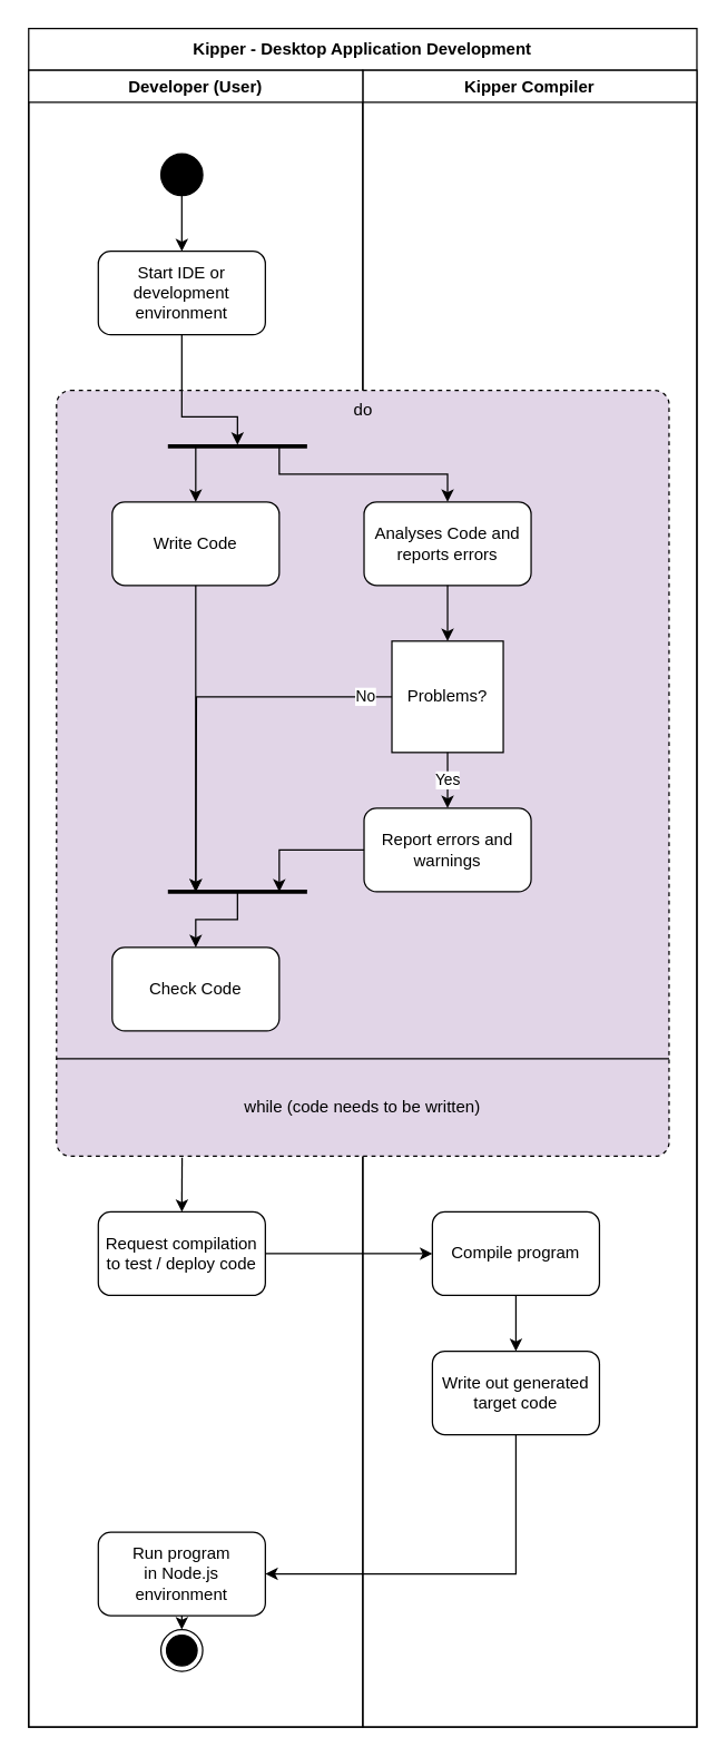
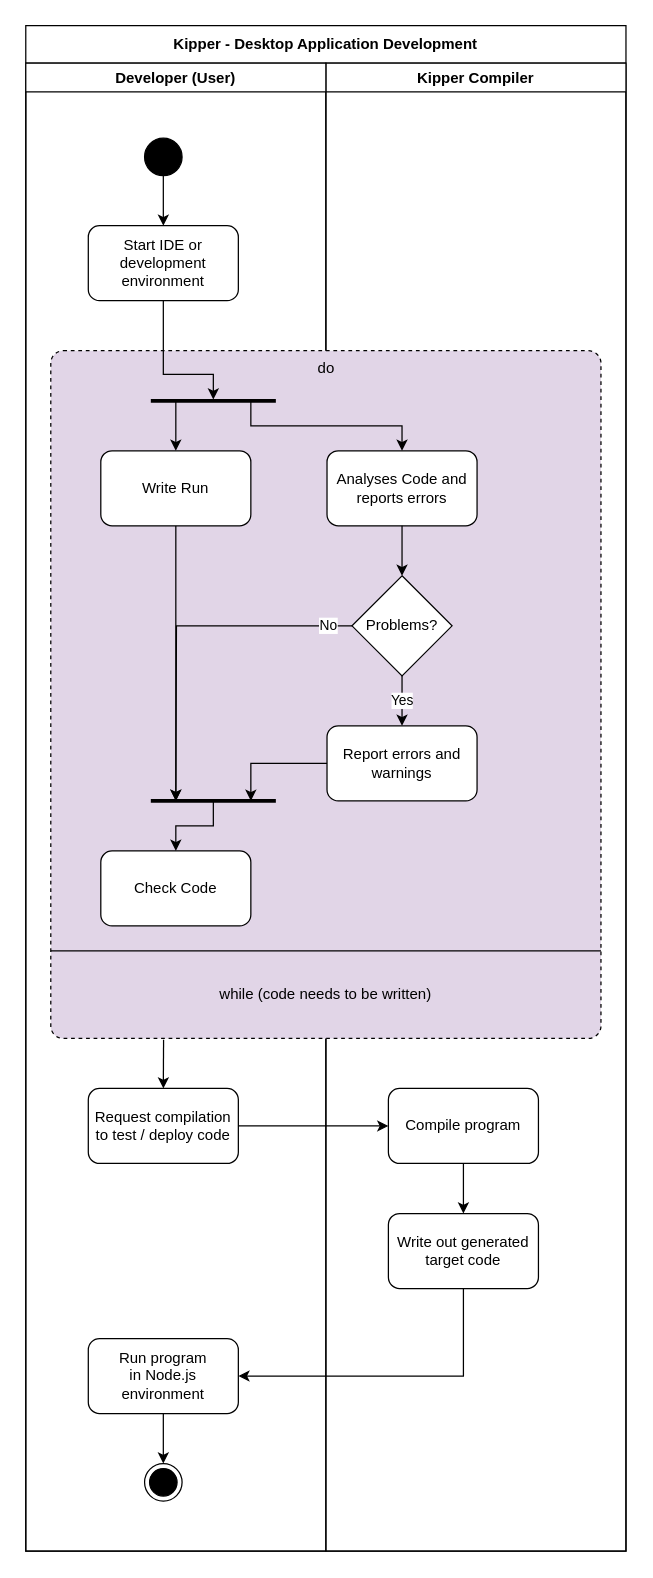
  <mxCell id="0" />
  <mxCell id="1" parent="0" />
  <mxCell id="2" value="Kipper - Desktop Application Development" style="swimlane;whiteSpace=wrap;html=1;startSize=30;" parent="1" vertex="1"><mxGeometry x="20" y="20" width="480" height="1220" as="geometry" /></mxCell>
  <mxCell id="3" value="Kipper Compiler" style="swimlane;whiteSpace=wrap;html=1;" parent="2" vertex="1"><mxGeometry x="240" y="30" width="240" height="1190" as="geometry" /></mxCell>
  <mxCell id="4" value="Developer (User)" style="swimlane;whiteSpace=wrap;html=1;startSize=23;" parent="2" vertex="1"><mxGeometry y="30" width="240" height="1190" as="geometry" /></mxCell>
  <mxCell id="5" value="" style="ellipse;fillColor=strokeColor;" parent="4" vertex="1"><mxGeometry x="95" y="60" width="30" height="30" as="geometry" /></mxCell>
  <mxCell id="6" style="edgeStyle=orthogonalEdgeStyle;rounded=0;orthogonalLoop=1;jettySize=auto;html=1;exitX=0.5;exitY=1;exitDx=0;exitDy=0;entryX=0.5;entryY=0;entryDx=0;entryDy=0;" parent="4" source="5" edge="1"><mxGeometry relative="1" as="geometry"><mxPoint x="110" y="180" as="sourcePoint" /><mxPoint x="110" y="130" as="targetPoint" /></mxGeometry></mxCell>
  <mxCell id="7" value="" style="ellipse;html=1;shape=endState;fillColor=strokeColor;" parent="4" vertex="1"><mxGeometry x="95" y="1120" width="30" height="30" as="geometry" /></mxCell>
  <mxCell id="8" value="Start IDE or development&lt;br&gt;environment" style="rounded=1;whiteSpace=wrap;html=1;" parent="4" vertex="1"><mxGeometry x="50" y="130" width="120" height="60" as="geometry" /></mxCell>
  <mxCell id="9" style="edgeStyle=orthogonalEdgeStyle;rounded=0;orthogonalLoop=1;jettySize=auto;html=1;exitX=0.5;exitY=1;exitDx=0;exitDy=0;entryX=0.5;entryY=0;entryDx=0;entryDy=0;strokeWidth=1;endArrow=classic;endFill=1;" parent="4" source="10" target="7" edge="1"><mxGeometry relative="1" as="geometry" /></mxCell>
- <mxCell id="10" value="Run program &lt;br&gt;in Node.js environment" style="rounded=1;whiteSpace=wrap;html=1;" parent="4" vertex="1"><mxGeometry x="50" y="1050" width="120" height="60" as="geometry" /></mxCell>
+ <mxCell id="10" value="Run program &lt;br&gt;in Node.js environment" style="rounded=1;whiteSpace=wrap;html=1;" parent="4" vertex="1"><mxGeometry x="50" y="1020" width="120" height="60" as="geometry" /></mxCell>
  <mxCell id="11" style="edgeStyle=orthogonalEdgeStyle;rounded=0;orthogonalLoop=1;jettySize=auto;html=1;exitX=0.5;exitY=1;exitDx=0;exitDy=0;entryX=0.5;entryY=0;entryDx=0;entryDy=0;" parent="4" source="12" target="14" edge="1"><mxGeometry relative="1" as="geometry" /></mxCell>
  <mxCell id="12" value="Compile program" style="rounded=1;whiteSpace=wrap;html=1;" parent="4" vertex="1"><mxGeometry x="290" y="820" width="120" height="60" as="geometry" /></mxCell>
  <mxCell id="13" style="edgeStyle=orthogonalEdgeStyle;rounded=0;orthogonalLoop=1;jettySize=auto;html=1;exitX=0.5;exitY=1;exitDx=0;exitDy=0;entryX=1;entryY=0.5;entryDx=0;entryDy=0;" parent="4" source="14" target="10" edge="1"><mxGeometry relative="1" as="geometry" /></mxCell>
  <mxCell id="14" value="Write out generated&lt;br&gt;target code" style="rounded=1;whiteSpace=wrap;html=1;" parent="4" vertex="1"><mxGeometry x="290" y="920" width="120" height="60" as="geometry" /></mxCell>
  <mxCell id="15" value="Request compilation&lt;br style=&quot;border-color: var(--border-color);&quot;&gt;to test / deploy code" style="rounded=1;whiteSpace=wrap;html=1;" parent="4" vertex="1"><mxGeometry x="50" y="820" width="120" height="60" as="geometry" /></mxCell>
  <mxCell id="16" style="edgeStyle=orthogonalEdgeStyle;rounded=0;orthogonalLoop=1;jettySize=auto;html=1;exitX=1;exitY=0.5;exitDx=0;exitDy=0;entryX=0;entryY=0.5;entryDx=0;entryDy=0;strokeWidth=1;endArrow=classic;endFill=1;" parent="4" source="15" target="12" edge="1"><mxGeometry relative="1" as="geometry" /></mxCell>
  <mxCell id="17" value="do" style="html=1;align=center;verticalAlign=top;rounded=1;absoluteArcSize=1;arcSize=20;dashed=1;fillColor=#e1d5e7;" vertex="1" parent="1"><mxGeometry x="40" y="280" width="440" height="550" as="geometry" /></mxCell>
  <mxCell id="18" style="edgeStyle=orthogonalEdgeStyle;rounded=0;orthogonalLoop=1;jettySize=auto;html=1;exitX=0.205;exitY=1.014;exitDx=0;exitDy=0;entryX=0.5;entryY=0;entryDx=0;entryDy=0;exitPerimeter=0;" edge="1" parent="1" source="19" target="15"><mxGeometry relative="1" as="geometry"><Array as="points" /></mxGeometry></mxCell>
  <mxCell id="19" value="while (code needs to be written)" style="text;html=1;strokeColor=none;fillColor=none;align=center;verticalAlign=middle;whiteSpace=wrap;rounded=0;" vertex="1" parent="1"><mxGeometry x="40" y="760" width="440" height="70" as="geometry" /></mxCell>
  <mxCell id="20" value="" style="html=1;rounded=0;strokeWidth=3;endArrow=none;endFill=0;" edge="1" parent="1"><mxGeometry width="100" relative="1" as="geometry"><mxPoint x="120" y="320" as="sourcePoint" /><mxPoint x="220" y="320" as="targetPoint" /><Array as="points"><mxPoint x="180" y="320" /></Array></mxGeometry></mxCell>
  <mxCell id="21" style="edgeStyle=orthogonalEdgeStyle;rounded=0;orthogonalLoop=1;jettySize=auto;html=1;exitX=0.5;exitY=1;exitDx=0;exitDy=0;strokeWidth=1;endArrow=classic;endFill=1;" edge="1" parent="1" source="22"><mxGeometry relative="1" as="geometry"><mxPoint x="140" y="640" as="targetPoint" /></mxGeometry></mxCell>
- <mxCell id="22" value="Write Code" style="rounded=1;whiteSpace=wrap;html=1;" vertex="1" parent="1"><mxGeometry y="360" width="120" height="60" as="geometry" x="80" /></mxCell>
+ <mxCell id="22" value="Write Run" style="rounded=1;whiteSpace=wrap;html=1;" vertex="1" parent="1"><mxGeometry y="360" width="120" height="60" as="geometry" x="80" /></mxCell>
  <mxCell id="23" value="Check Code" style="rounded=1;whiteSpace=wrap;html=1;" vertex="1" parent="1"><mxGeometry y="680" width="120" height="60" as="geometry" x="80" /></mxCell>
  <mxCell id="24" value="" style="endArrow=none;html=1;rounded=0;entryX=1;entryY=0;entryDx=0;entryDy=0;exitX=0;exitY=0;exitDx=0;exitDy=0;" edge="1" parent="1" source="19" target="19"><mxGeometry width="50" height="50" relative="1" as="geometry"><mxPoint x="100" y="180" as="sourcePoint" /><mxPoint x="300" y="100" as="targetPoint" /></mxGeometry></mxCell>
  <mxCell id="25" value="" style="html=1;rounded=0;strokeWidth=3;endArrow=none;endFill=0;" edge="1" parent="1"><mxGeometry x="1" y="-45" width="100" relative="1" as="geometry"><mxPoint x="120" y="640" as="sourcePoint" /><mxPoint x="220" y="640" as="targetPoint" /><Array as="points"><mxPoint x="180" y="640" /></Array><mxPoint x="40" y="-25" as="offset" /></mxGeometry></mxCell>
  <mxCell id="26" style="edgeStyle=orthogonalEdgeStyle;rounded=0;orthogonalLoop=1;jettySize=auto;html=1;entryX=0.5;entryY=0;entryDx=0;entryDy=0;" edge="1" parent="1" target="23"><mxGeometry x="-0.714" y="-10" relative="1" as="geometry"><mxPoint x="230" y="100" as="targetPoint" /><mxPoint x="170" y="640" as="sourcePoint" /><Array as="points"><mxPoint x="170" y="660" /><mxPoint x="140" y="660" /></Array><mxPoint as="offset" /></mxGeometry></mxCell>
  <mxCell id="27" value="Analyses Code and reports errors" style="rounded=1;whiteSpace=wrap;html=1;" vertex="1" parent="1"><mxGeometry x="260.91" y="360" width="120" height="60" as="geometry" /></mxCell>
- <mxCell id="28" value="Problems?" style="whiteSpace=wrap;html=1;rounded=0;" vertex="1" parent="1"><mxGeometry x="280.91" y="460" width="80" height="80" as="geometry" /></mxCell>
+ <mxCell id="28" value="Problems?" style="rhombus;whiteSpace=wrap;html=1;" vertex="1" parent="1"><mxGeometry x="280.91" y="460" width="80" height="80" as="geometry" /></mxCell>
  <mxCell id="29" style="edgeStyle=orthogonalEdgeStyle;rounded=0;orthogonalLoop=1;jettySize=auto;html=1;exitX=0.5;exitY=1;exitDx=0;exitDy=0;entryX=0.5;entryY=0;entryDx=0;entryDy=0;strokeWidth=1;endArrow=classic;endFill=1;" edge="1" parent="1" source="27" target="28"><mxGeometry relative="1" as="geometry" /></mxCell>
  <mxCell id="30" value="Report errors and warnings" style="rounded=1;whiteSpace=wrap;html=1;" vertex="1" parent="1"><mxGeometry x="260.91" y="580" width="120" height="60" as="geometry" /></mxCell>
  <mxCell id="31" value="Yes" style="edgeStyle=orthogonalEdgeStyle;rounded=0;orthogonalLoop=1;jettySize=auto;html=1;entryX=0.5;entryY=0;entryDx=0;entryDy=0;strokeWidth=1;endArrow=classic;endFill=1;" edge="1" parent="1" source="28" target="30"><mxGeometry relative="1" as="geometry"><Array as="points" /><mxPoint as="offset" /></mxGeometry></mxCell>
  <mxCell id="32" style="edgeStyle=orthogonalEdgeStyle;rounded=0;orthogonalLoop=1;jettySize=auto;html=1;strokeWidth=1;endArrow=classic;endFill=1;exitX=0;exitY=0.5;exitDx=0;exitDy=0;" edge="1" parent="1" source="30"><mxGeometry relative="1" as="geometry"><mxPoint x="380" y="100" as="sourcePoint" /><mxPoint x="200" y="640" as="targetPoint" /><Array as="points"><mxPoint x="200" y="610" /></Array></mxGeometry></mxCell>
  <mxCell id="33" value="" style="endArrow=classic;html=1;rounded=0;strokeWidth=1;entryX=0.5;entryY=0;entryDx=0;entryDy=0;edgeStyle=orthogonalEdgeStyle;" edge="1" parent="1" target="22"><mxGeometry width="50" height="50" relative="1" as="geometry"><mxPoint x="140" y="320" as="sourcePoint" /><mxPoint x="210" y="310" as="targetPoint" /><Array as="points"><mxPoint x="140" y="330" /><mxPoint x="140" y="330" /></Array></mxGeometry></mxCell>
  <mxCell id="34" value="" style="endArrow=classic;html=1;rounded=0;strokeWidth=1;edgeStyle=orthogonalEdgeStyle;entryX=0.5;entryY=0;entryDx=0;entryDy=0;" edge="1" parent="1" target="27"><mxGeometry width="50" height="50" relative="1" as="geometry"><mxPoint x="200" y="320" as="sourcePoint" /><mxPoint x="380" y="360" as="targetPoint" /><Array as="points"><mxPoint x="200" y="340" /><mxPoint x="321" y="340" /></Array></mxGeometry></mxCell>
  <mxCell id="35" style="edgeStyle=orthogonalEdgeStyle;rounded=0;orthogonalLoop=1;jettySize=auto;html=1;strokeWidth=1;endArrow=classic;endFill=1;" edge="1" parent="1" source="28"><mxGeometry relative="1" as="geometry"><mxPoint x="340" y="500" as="sourcePoint" /><mxPoint x="140" y="640" as="targetPoint" /></mxGeometry></mxCell>
  <mxCell id="36" value="No" style="edgeLabel;html=1;align=center;verticalAlign=middle;resizable=0;points=[];" vertex="1" connectable="0" parent="35"><mxGeometry x="-0.863" y="-1" relative="1" as="geometry"><mxPoint as="offset" /></mxGeometry></mxCell>
  <mxCell id="37" style="edgeStyle=orthogonalEdgeStyle;rounded=0;orthogonalLoop=1;jettySize=auto;html=1;exitX=0.5;exitY=1;exitDx=0;exitDy=0;" edge="1" parent="1" source="8"><mxGeometry relative="1" as="geometry"><mxPoint x="170" y="319" as="targetPoint" /><mxPoint x="130" y="240" as="sourcePoint" /><Array as="points"><mxPoint x="130" y="299" /><mxPoint x="170" y="299" /></Array></mxGeometry></mxCell>
